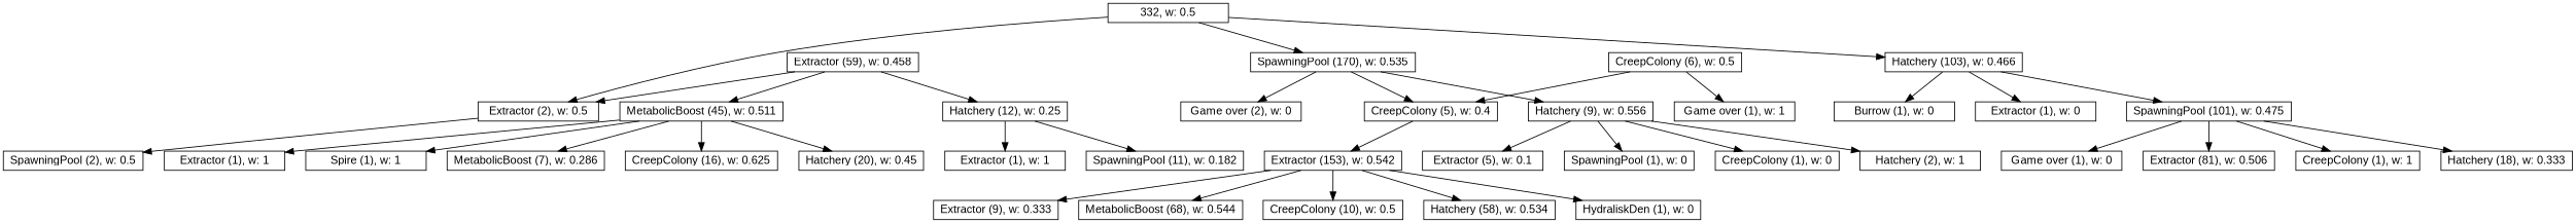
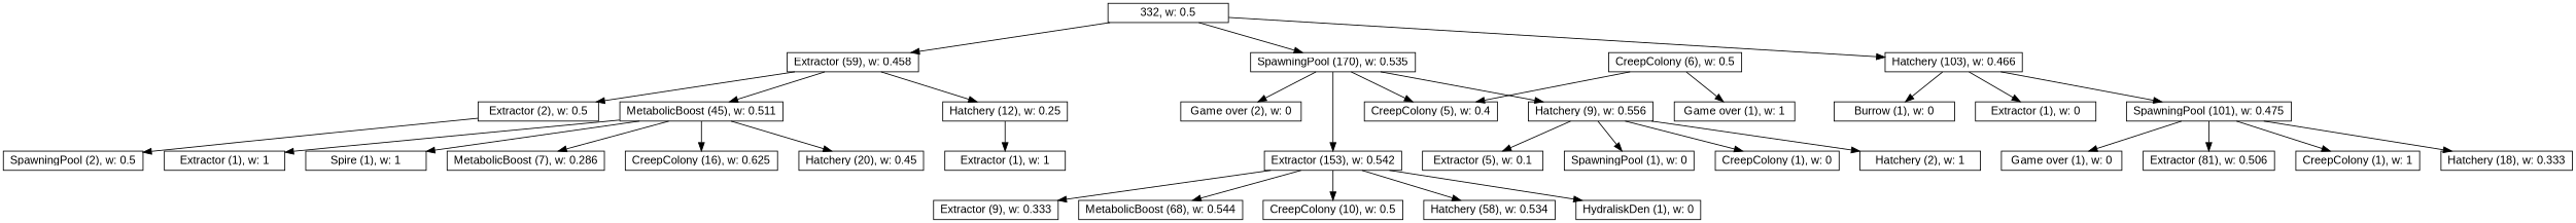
  digraph {
    fixedsize=true
    fontname="Liberation Sans"
    nodesep=0.35
    rankdir=TB
    node [concentrate=true fillcolor="#888888" fontname="Liberation Sans" shape=box stype="rounded,filled"]
    edge [fontname="Liberation Sans"]
    n1 [height=0 label="332, w: 0.5" width=2]
    n2 [height=0 label="Extractor (59), w: 0.458" width=2]
    n3 [height=0 label="SpawningPool (170), w: 0.535" width=2]
    n4 [height=0 label="Hatchery (103), w: 0.466" width=2]
    n5 [height=0 label="Extractor (2), w: 0.5" width=2]
    n6 [height=0 label="MetabolicBoost (45), w: 0.511" width=2]
    n7 [height=0 label="Hatchery (12), w: 0.25" width=2]
    n8 [height=0 label="Game over (2), w: 0" width=2]
    n9 [height=0 label="Extractor (153), w: 0.542" width=2]
    n10 [height=0 label="Hatchery (9), w: 0.556" width=2]
    n11 [height=0 label="CreepColony (5), w: 0.4" width=2]
    n12 [height=0 label="Burrow (1), w: 0" width=2]
    n13 [height=0 label="Extractor (1), w: 0" width=2]
    n14 [height=0 label="SpawningPool (101), w: 0.475" width=2]
    n15 [height=0 label="SpawningPool (2), w: 0.5" width=2]
    n16 [height=0 label="Extractor (1), w: 1" width=2]
    n17 [height=0 label="Spire (1), w: 1" width=2]
    n18 [height=0 label="MetabolicBoost (7), w: 0.286" width=2]
    n19 [height=0 label="CreepColony (16), w: 0.625" width=2]
    n20 [height=0 label="Hatchery (20), w: 0.45" width=2]
    n21 [height=0 label="Extractor (1), w: 1" width=2]
-   n22 [height=0 label="SpawningPool (11), w: 0.182" width=2]
    n23 [height=0 label="Extractor (9), w: 0.333" width=2]
    n24 [height=0 label="MetabolicBoost (68), w: 0.544" width=2]
    n25 [height=0 label="CreepColony (10), w: 0.5" width=2]
    n26 [height=0 label="Hatchery (58), w: 0.534" width=2]
    n27 [height=0 label="HydraliskDen (1), w: 0" width=2]
    n28 [height=0 label="CreepColony (6), w: 0.5" width=2]
    n29 [height=0 label="Game over (1), w: 1" width=2]
    n30 [height=0 label="Extractor (5), w: 0.1" width=2]
    n31 [height=0 label="SpawningPool (1), w: 0" width=2]
    n32 [height=0 label="CreepColony (1), w: 0" width=2]
    n33 [height=0 label="Hatchery (2), w: 1" width=2]
    n34 [height=0 label="Game over (1), w: 0" width=2]
    n35 [height=0 label="Extractor (81), w: 0.506" width=2]
    n36 [height=0 label="CreepColony (1), w: 1" width=2]
    n37 [height=0 label="Hatchery (18), w: 0.333" width=2]
-   n1 -> n5
+   n1 -> n2
    n1 -> n3
    n1 -> n4
    n2 -> n5
    n2 -> n6
    n2 -> n7
    n3 -> n8
-   n11 -> n9
+   n3 -> n9
    n3 -> n10
    n3 -> n11
    n4 -> n12
    n4 -> n13
    n4 -> n14
    n5 -> n15
    n6 -> n16
    n6 -> n17
    n6 -> n18
    n6 -> n19
    n6 -> n20
    n7 -> n21
-   n7 -> n22
    n9 -> n23
    n9 -> n24
    n9 -> n25
    n9 -> n26
    n9 -> n27
    n10 -> n30
    n10 -> n31
    n10 -> n32
    n10 -> n33
    n14 -> n34
    n14 -> n35
    n14 -> n36
    n14 -> n37
    n28 -> n11
    n28 -> n29
  }
